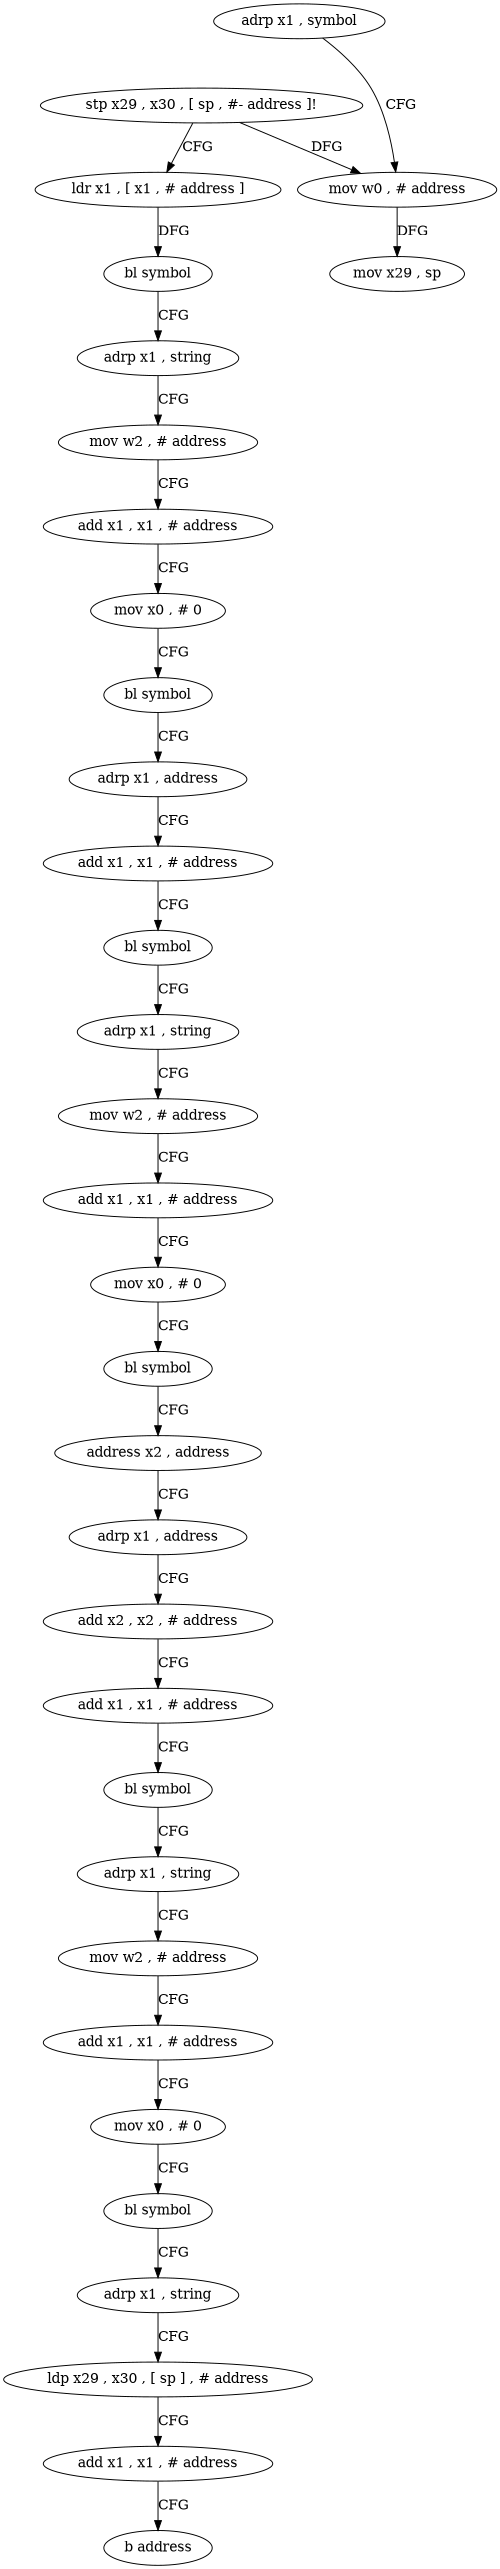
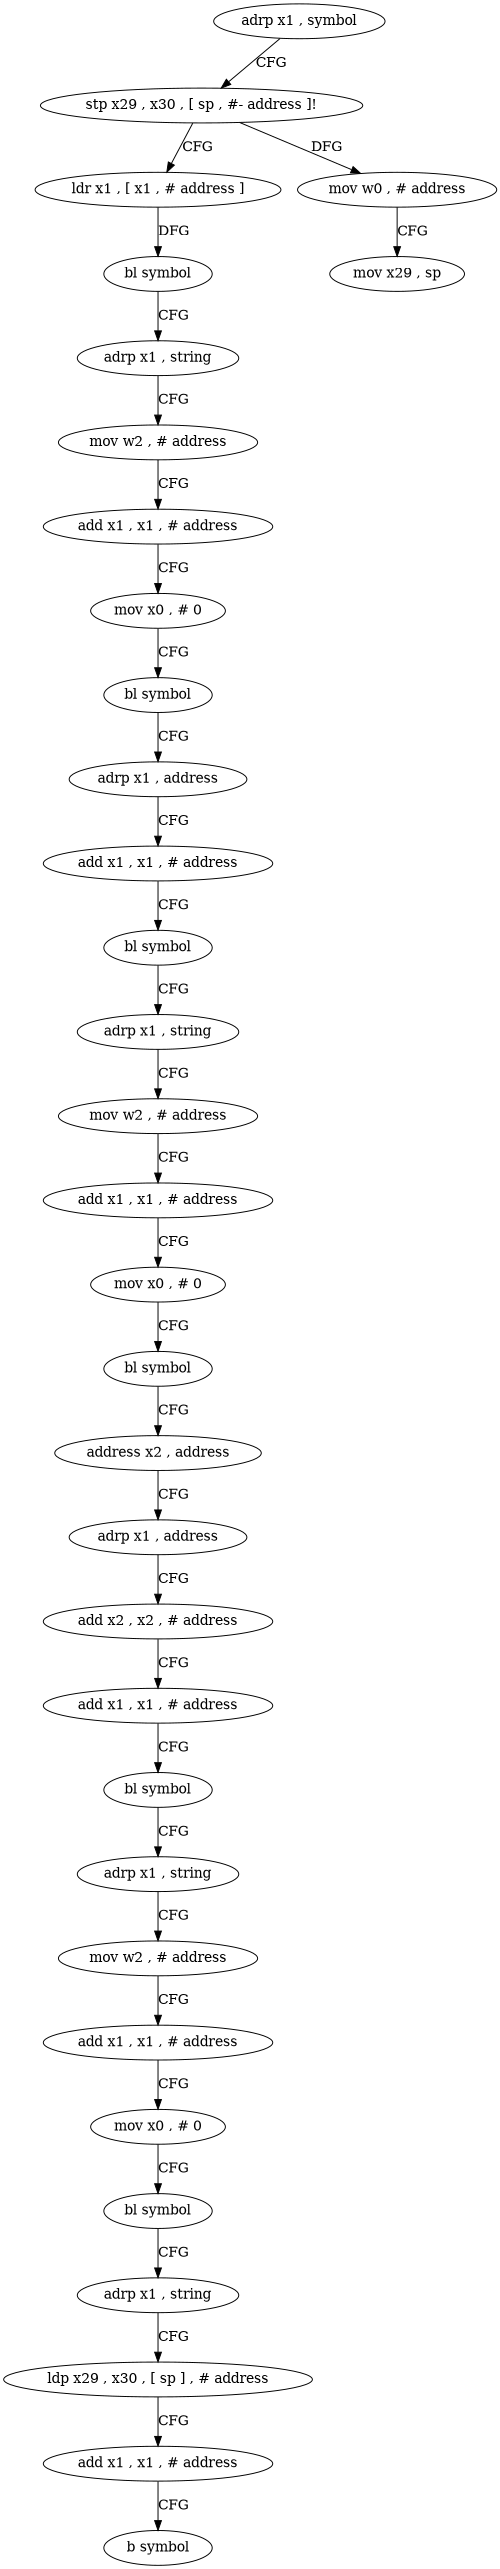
  digraph {
    n1 [label="adrp x1 , symbol"]
    n2 [label="stp x29 , x30 , [ sp , #- address ]!"]
    n3 [label="mov w0 , # address"]
    n4 [label="ldr x1 , [ x1 , # address ]"]
    n5 [label="mov x29 , sp"]
    n6 [label="bl symbol"]
    n7 [label="adrp x1 , string"]
    n8 [label="mov w2 , # address"]
    n9 [label="add x1 , x1 , # address"]
    n10 [label="mov x0 , # 0"]
    n11 [label="bl symbol"]
    n12 [label="adrp x1 , address"]
    n13 [label="add x1 , x1 , # address"]
    n14 [label="bl symbol"]
    n15 [label="adrp x1 , string"]
    n16 [label="mov w2 , # address"]
    n17 [label="add x1 , x1 , # address"]
    n18 [label="mov x0 , # 0"]
    n19 [label="bl symbol"]
    n20 [label="address x2 , address"]
    n21 [label="adrp x1 , address"]
    n22 [label="add x2 , x2 , # address"]
    n23 [label="add x1 , x1 , # address"]
    n24 [label="bl symbol"]
    n25 [label="adrp x1 , string"]
    n26 [label="mov w2 , # address"]
    n27 [label="add x1 , x1 , # address"]
    n28 [label="mov x0 , # 0"]
    n29 [label="bl symbol"]
    n30 [label="adrp x1 , string"]
    n31 [label="ldp x29 , x30 , [ sp ] , # address"]
    n32 [label="add x1 , x1 , # address"]
-   n33 [label="b address"]
-   n1 -> n3 [label=CFG]
+   n33 [label="b symbol"]
+   n1 -> n2 [label=CFG]
    n2 -> n3 [label=DFG]
    n2 -> n4 [label=CFG]
-   n3 -> n5 [label=DFG]
+   n3 -> n5 [label=CFG]
    n4 -> n6 [label=DFG]
    n6 -> n7 [label=CFG]
    n7 -> n8 [label=CFG]
    n8 -> n9 [label=CFG]
    n9 -> n10 [label=CFG]
    n10 -> n11 [label=CFG]
    n11 -> n12 [label=CFG]
    n12 -> n13 [label=CFG]
    n13 -> n14 [label=CFG]
    n14 -> n15 [label=CFG]
    n15 -> n16 [label=CFG]
    n16 -> n17 [label=CFG]
    n17 -> n18 [label=CFG]
    n18 -> n19 [label=CFG]
    n19 -> n20 [label=CFG]
    n20 -> n21 [label=CFG]
    n21 -> n22 [label=CFG]
    n22 -> n23 [label=CFG]
    n23 -> n24 [label=CFG]
    n24 -> n25 [label=CFG]
    n25 -> n26 [label=CFG]
    n26 -> n27 [label=CFG]
    n27 -> n28 [label=CFG]
    n28 -> n29 [label=CFG]
    n29 -> n30 [label=CFG]
    n30 -> n31 [label=CFG]
    n31 -> n32 [label=CFG]
    n32 -> n33 [label=CFG]
  }
